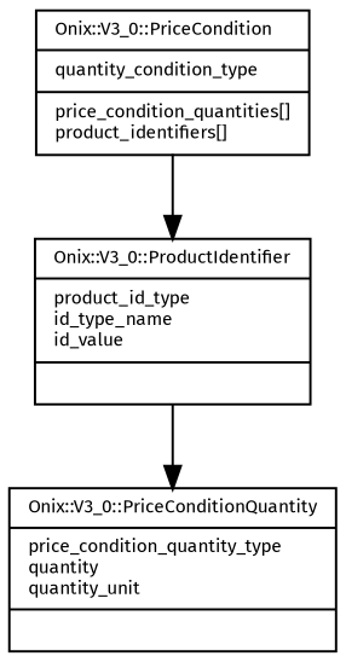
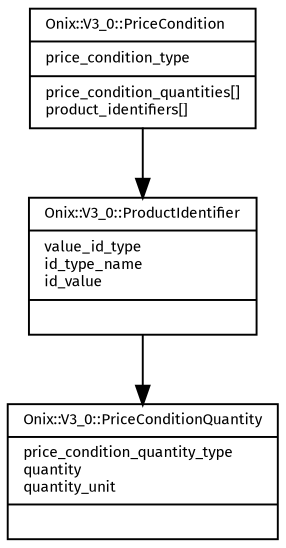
  digraph {
    fontname="Fira Sans"
    fontsize=8
    node [fontname="Fira Sans" fontsize=8 shape=record]
    edge [arrowhead=normal fontname="Fira Sans" fontsize=8]
-   n1 [label="{Onix::V3_0::PriceCondition\l|quantity_condition_type\l|price_condition_quantities[]\lproduct_identifiers[]\l}"]
-   n2 [label="{Onix::V3_0::ProductIdentifier\l|product_id_type\lid_type_name\lid_value\l|\l}"]
+   n1 [label="{Onix::V3_0::PriceCondition\l|price_condition_type\l|price_condition_quantities[]\lproduct_identifiers[]\l}"]
+   n2 [label="{Onix::V3_0::ProductIdentifier\l|value_id_type\lid_type_name\lid_value\l|\l}"]
    n3 [label="{Onix::V3_0::PriceConditionQuantity\l|price_condition_quantity_type\lquantity\lquantity_unit\l|\l}"]
    n1 -> n2
    n2 -> n3
  }
